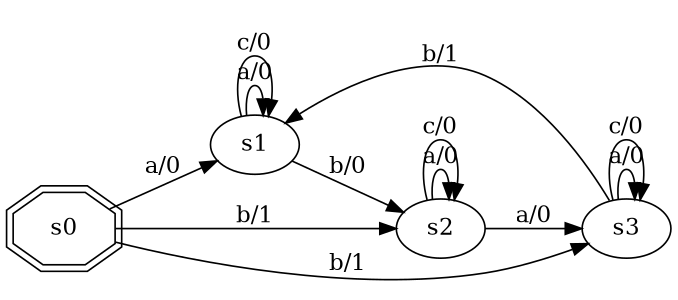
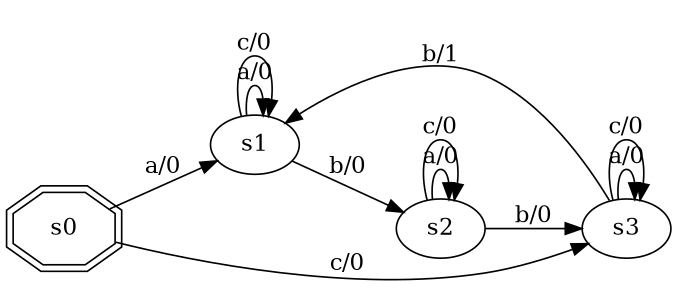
  digraph {
    rankdir=LR
    s0 [shape=doubleoctagon]
    s1
    s2
    s3
    s0 -> s1 [label="a/0"]
-   s0 -> s2 [label="b/1"]
-   s0 -> s3 [label="b/1"]
+   s0 -> s3 [label="c/0"]
    s1 -> s1 [label="a/0"]
    s1 -> s1 [label="c/0"]
    s1 -> s2 [label="b/0"]
    s2 -> s2 [label="a/0"]
    s2 -> s2 [label="c/0"]
-   s2 -> s3 [label="a/0"]
+   s2 -> s3 [label="b/0"]
    s3 -> s1 [label="b/1"]
    s3 -> s3 [label="a/0"]
    s3 -> s3 [label="c/0"]
  }
